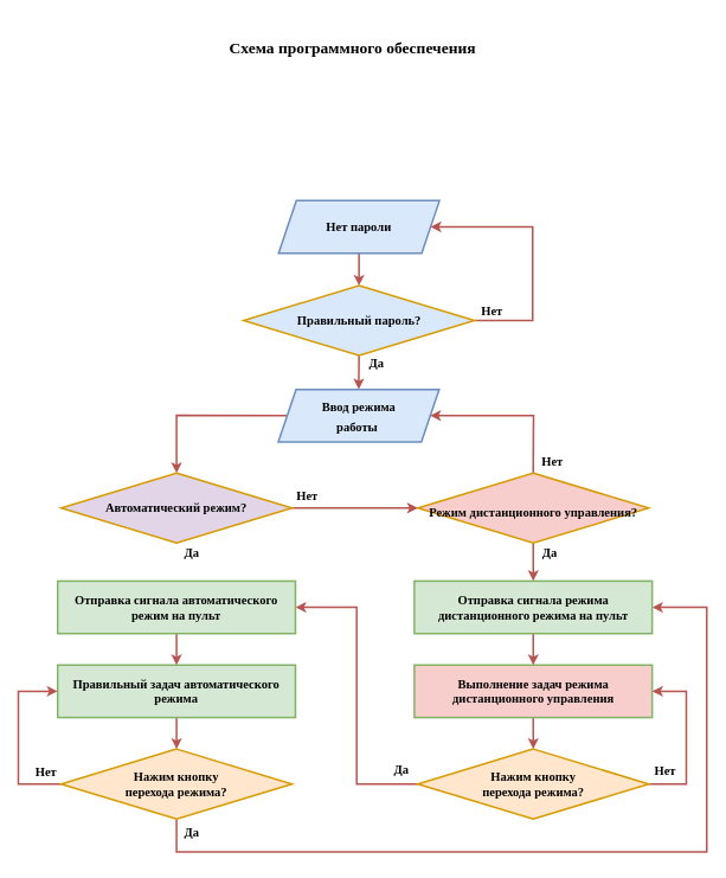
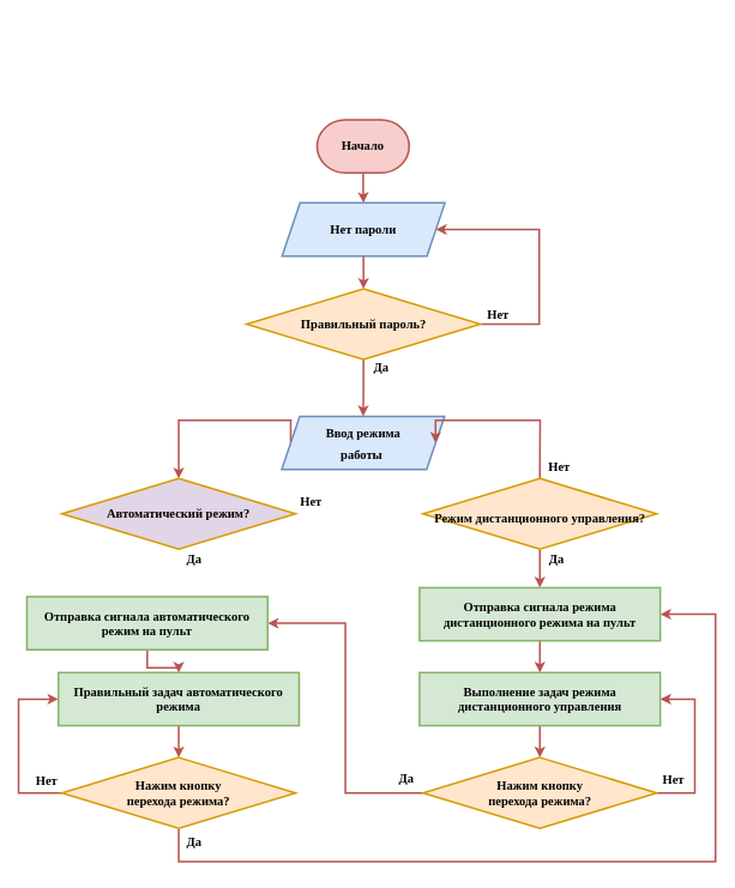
  <mxCell id="0" />
  <mxCell id="1" parent="0" />
  <mxCell id="2" style="edgeStyle=orthogonalEdgeStyle;rounded=0;orthogonalLoop=1;jettySize=auto;html=1;exitX=0.5;exitY=1;exitDx=0;exitDy=0;entryX=0.5;entryY=0;entryDx=0;entryDy=0;strokeWidth=2;fillColor=#f8cecc;strokeColor=#b85450;" parent="1" source="3" target="13" edge="1"><mxGeometry relative="1" as="geometry" /></mxCell>
  <mxCell id="3" value="&lt;h3&gt;&lt;font face=&quot;Verdana&quot;&gt;Нет пароли&lt;/font&gt;&lt;/h3&gt;" style="shape=parallelogram;perimeter=parallelogramPerimeter;whiteSpace=wrap;html=1;fixedSize=1;strokeWidth=2;fillColor=#dae8fc;strokeColor=#6c8ebf;" parent="1" vertex="1"><mxGeometry x="313" y="225.33" width="181.102" height="59.055" as="geometry" /></mxCell>
  <mxCell id="4" style="edgeStyle=orthogonalEdgeStyle;rounded=0;orthogonalLoop=1;jettySize=auto;html=1;exitX=0;exitY=0.5;exitDx=0;exitDy=0;entryX=0.5;entryY=0;entryDx=0;entryDy=0;strokeWidth=2;fillColor=#f8cecc;strokeColor=#b85450;" parent="1" source="5" target="10" edge="1"><mxGeometry relative="1" as="geometry"><Array as="points"><mxPoint x="324" y="467" /><mxPoint x="199" y="467" /><mxPoint x="199" y="534" /></Array></mxGeometry></mxCell>
- <mxCell id="5" value="&lt;h3&gt;&lt;font face=&quot;Verdana&quot;&gt;Ввод режима&lt;/font&gt;&lt;/h3&gt;&lt;h3 style=&quot;line-height: 0%;&quot;&gt;&lt;font face=&quot;Verdana&quot;&gt;работы&amp;nbsp;&lt;/font&gt;&lt;/h3&gt;" style="shape=parallelogram;perimeter=parallelogramPerimeter;whiteSpace=wrap;html=1;fixedSize=1;strokeWidth=2;fillColor=#dae8fc;strokeColor=#6c8ebf;spacingBottom=7;" parent="1" vertex="1"><mxGeometry x="312.627" y="437.677" width="181.102" height="59.055" as="geometry" /></mxCell>
+ <mxCell id="5" value="&lt;h3&gt;&lt;font face=&quot;Verdana&quot;&gt;Ввод режима&lt;/font&gt;&lt;/h3&gt;&lt;h3 style=&quot;line-height: 0%;&quot;&gt;&lt;font face=&quot;Verdana&quot;&gt;работы&amp;nbsp;&lt;/font&gt;&lt;/h3&gt;" style="shape=parallelogram;perimeter=parallelogramPerimeter;whiteSpace=wrap;html=1;fixedSize=1;strokeWidth=2;fillColor=#dae8fc;strokeColor=#6c8ebf;spacingBottom=7;" parent="1" vertex="1"><mxGeometry x="312.627" y="462.677" width="181.102" height="59.055" as="geometry" /></mxCell>
  <mxCell id="6" style="edgeStyle=orthogonalEdgeStyle;rounded=0;orthogonalLoop=1;jettySize=auto;html=1;exitX=0.5;exitY=1;exitDx=0;exitDy=0;entryX=0.5;entryY=0;entryDx=0;entryDy=0;strokeWidth=2;fillColor=#f8cecc;strokeColor=#b85450;" parent="1" source="8" target="37" edge="1"><mxGeometry relative="1" as="geometry" /></mxCell>
  <mxCell id="7" style="edgeStyle=orthogonalEdgeStyle;rounded=0;orthogonalLoop=1;jettySize=auto;html=1;exitX=0.5;exitY=0;exitDx=0;exitDy=0;entryX=1;entryY=0.5;entryDx=0;entryDy=0;strokeWidth=2;fillColor=#f8cecc;strokeColor=#b85450;" edge="1" parent="1" source="8" target="5"><mxGeometry relative="1" as="geometry"><Array as="points"><mxPoint x="600" y="514" /><mxPoint x="600" y="514" /><mxPoint x="600" y="467" /></Array></mxGeometry></mxCell>
- <mxCell id="8" value="&lt;h3&gt;&lt;font face=&quot;Verdana&quot;&gt;Режим дистанционного управления?&lt;/font&gt;&lt;/h3&gt;" style="rhombus;whiteSpace=wrap;html=1;strokeWidth=2;fillColor=#f8cecc;strokeColor=#d79b00;spacingBottom=-9;" parent="1" vertex="1"><mxGeometry x="469.76" y="531.86" width="259.842" height="78.74" as="geometry" /></mxCell>
- <mxCell id="9" style="edgeStyle=orthogonalEdgeStyle;rounded=0;orthogonalLoop=1;jettySize=auto;html=1;exitX=1;exitY=0.5;exitDx=0;exitDy=0;entryX=0;entryY=0.5;entryDx=0;entryDy=0;strokeWidth=2;fillColor=#f8cecc;strokeColor=#b85450;" parent="1" source="10" target="8" edge="1"><mxGeometry relative="1" as="geometry" /></mxCell>
+ <mxCell id="8" value="&lt;h3&gt;&lt;font face=&quot;Verdana&quot;&gt;Режим дистанционного управления?&lt;/font&gt;&lt;/h3&gt;" style="rhombus;whiteSpace=wrap;html=1;strokeWidth=2;fillColor=#ffe6cc;strokeColor=#d79b00;spacingBottom=-9;" parent="1" vertex="1"><mxGeometry x="469.76" y="531.86" width="259.842" height="78.74" as="geometry" /></mxCell>
  <mxCell id="10" value="&lt;h3&gt;&lt;font face=&quot;Verdana&quot;&gt;Автоматический режим?&lt;/font&gt;&lt;/h3&gt;" style="rhombus;whiteSpace=wrap;html=1;strokeWidth=2;fillColor=#e1d5e7;strokeColor=#d79b00;" parent="1" vertex="1"><mxGeometry x="68.187" y="531.857" width="259.842" height="78.74" as="geometry" /></mxCell>
  <mxCell id="11" style="edgeStyle=orthogonalEdgeStyle;rounded=0;orthogonalLoop=1;jettySize=auto;html=1;exitX=1;exitY=0.5;exitDx=0;exitDy=0;entryX=1;entryY=0.5;entryDx=0;entryDy=0;strokeWidth=2;fillColor=#f8cecc;strokeColor=#b85450;" parent="1" source="13" target="3" edge="1"><mxGeometry relative="1" as="geometry"><Array as="points"><mxPoint x="599" y="360" /><mxPoint x="599" y="255" /></Array></mxGeometry></mxCell>
  <mxCell id="12" style="edgeStyle=orthogonalEdgeStyle;rounded=0;orthogonalLoop=1;jettySize=auto;html=1;exitX=0.5;exitY=1;exitDx=0;exitDy=0;entryX=0.5;entryY=0;entryDx=0;entryDy=0;fillColor=#f8cecc;strokeColor=#b85450;strokeWidth=2;" edge="1" parent="1" source="13" target="5"><mxGeometry relative="1" as="geometry" /></mxCell>
- <mxCell id="13" value="&lt;h3&gt;&lt;font face=&quot;Verdana&quot;&gt;Правильный пароль?&lt;/font&gt;&lt;/h3&gt;" style="rhombus;whiteSpace=wrap;html=1;strokeWidth=2;fillColor=#dae8fc;strokeColor=#d79b00;" parent="1" vertex="1"><mxGeometry x="273.625" y="320.881" width="259.842" height="78.74" as="geometry" /></mxCell>
+ <mxCell id="13" value="&lt;h3&gt;&lt;font face=&quot;Verdana&quot;&gt;Правильный пароль?&lt;/font&gt;&lt;/h3&gt;" style="rhombus;whiteSpace=wrap;html=1;strokeWidth=2;fillColor=#ffe6cc;strokeColor=#d79b00;" parent="1" vertex="1"><mxGeometry x="273.625" y="320.881" width="259.842" height="78.74" as="geometry" /></mxCell>
  <mxCell id="14" style="edgeStyle=orthogonalEdgeStyle;rounded=0;orthogonalLoop=1;jettySize=auto;html=1;exitX=0.5;exitY=1;exitDx=0;exitDy=0;entryX=0.5;entryY=0;entryDx=0;entryDy=0;strokeWidth=2;fillColor=#f8cecc;strokeColor=#b85450;" parent="1" source="15" target="20" edge="1"><mxGeometry relative="1" as="geometry" /></mxCell>
  <mxCell id="15" value="&lt;h3&gt;&lt;font face=&quot;Verdana&quot;&gt;Правильный задач автоматического режима&lt;/font&gt;&lt;/h3&gt;" style="rounded=0;whiteSpace=wrap;html=1;strokeWidth=2;fillColor=#d5e8d4;strokeColor=#82b366;" parent="1" vertex="1"><mxGeometry x="64.25" y="747.88" width="267.716" height="59.055" as="geometry" /></mxCell>
  <mxCell id="16" style="edgeStyle=orthogonalEdgeStyle;rounded=0;orthogonalLoop=1;jettySize=auto;html=1;exitX=0.5;exitY=1;exitDx=0;exitDy=0;entryX=0.5;entryY=0;entryDx=0;entryDy=0;strokeWidth=2;fillColor=#f8cecc;strokeColor=#b85450;" parent="1" source="17" target="23" edge="1"><mxGeometry relative="1" as="geometry" /></mxCell>
- <mxCell id="17" value="&lt;h3&gt;&lt;font face=&quot;Verdana&quot;&gt;Выполнение задач режима дистанционного управления&lt;/font&gt;&lt;/h3&gt;" style="rounded=0;whiteSpace=wrap;html=1;strokeWidth=2;fillColor=#f8cecc;strokeColor=#82b366;" parent="1" vertex="1"><mxGeometry x="465.827" y="747.877" width="267.716" height="59.055" as="geometry" /></mxCell>
+ <mxCell id="17" value="&lt;h3&gt;&lt;font face=&quot;Verdana&quot;&gt;Выполнение задач режима дистанционного управления&lt;/font&gt;&lt;/h3&gt;" style="rounded=0;whiteSpace=wrap;html=1;strokeWidth=2;fillColor=#d5e8d4;strokeColor=#82b366;" parent="1" vertex="1"><mxGeometry x="465.827" y="747.877" width="267.716" height="59.055" as="geometry" /></mxCell>
  <mxCell id="18" style="edgeStyle=orthogonalEdgeStyle;rounded=0;orthogonalLoop=1;jettySize=auto;html=1;exitX=0;exitY=0.5;exitDx=0;exitDy=0;entryX=0;entryY=0.5;entryDx=0;entryDy=0;strokeWidth=2;fillColor=#f8cecc;strokeColor=#b85450;" parent="1" source="20" target="15" edge="1"><mxGeometry relative="1" as="geometry"><Array as="points"><mxPoint x="20" y="882" /><mxPoint x="20" y="777" /></Array></mxGeometry></mxCell>
  <mxCell id="19" style="edgeStyle=orthogonalEdgeStyle;rounded=0;orthogonalLoop=1;jettySize=auto;html=1;exitX=0.5;exitY=1;exitDx=0;exitDy=0;entryX=1;entryY=0.5;entryDx=0;entryDy=0;fillColor=#f8cecc;strokeColor=#b85450;strokeWidth=2;" parent="1" source="20" target="37" edge="1"><mxGeometry relative="1" as="geometry"><Array as="points"><mxPoint x="198" y="958" /><mxPoint x="795" y="958" /><mxPoint x="795" y="683" /></Array></mxGeometry></mxCell>
  <mxCell id="20" value="&lt;h3 style=&quot;line-height: 20%;&quot;&gt;&lt;font face=&quot;Verdana&quot;&gt;Нажим кнопку&lt;/font&gt;&lt;/h3&gt;&lt;h3 style=&quot;line-height: 20%;&quot;&gt;&lt;font face=&quot;Verdana&quot;&gt;перехода режима?&lt;/font&gt;&lt;/h3&gt;" style="rhombus;whiteSpace=wrap;html=1;strokeWidth=2;fillColor=#ffe6cc;strokeColor=#d79b00;" parent="1" vertex="1"><mxGeometry x="68.184" y="842.374" width="259.842" height="78.74" as="geometry" /></mxCell>
  <mxCell id="21" style="edgeStyle=orthogonalEdgeStyle;rounded=0;orthogonalLoop=1;jettySize=auto;html=1;exitX=0;exitY=0.5;exitDx=0;exitDy=0;entryX=1;entryY=0.5;entryDx=0;entryDy=0;strokeWidth=2;fillColor=#f8cecc;strokeColor=#b85450;" parent="1" source="23" target="35" edge="1"><mxGeometry relative="1" as="geometry" /></mxCell>
  <mxCell id="22" style="edgeStyle=orthogonalEdgeStyle;rounded=0;orthogonalLoop=1;jettySize=auto;html=1;exitX=1;exitY=0.5;exitDx=0;exitDy=0;entryX=1;entryY=0.5;entryDx=0;entryDy=0;fillColor=#f8cecc;strokeColor=#b85450;strokeWidth=2;" parent="1" source="23" target="17" edge="1"><mxGeometry relative="1" as="geometry"><Array as="points"><mxPoint x="772" y="882" /><mxPoint x="772" y="777" /></Array></mxGeometry></mxCell>
  <mxCell id="23" value="&lt;h3 style=&quot;line-height: 20%;&quot;&gt;&lt;font face=&quot;Verdana&quot;&gt;Нажим кнопку&lt;/font&gt;&lt;/h3&gt;&lt;h3 style=&quot;line-height: 20%;&quot;&gt;&lt;font face=&quot;Verdana&quot;&gt;перехода режима?&lt;/font&gt;&lt;/h3&gt;" style="rhombus;whiteSpace=wrap;html=1;strokeWidth=2;fillColor=#ffe6cc;strokeColor=#d79b00;" parent="1" vertex="1"><mxGeometry x="469.761" y="842.371" width="259.842" height="78.74" as="geometry" /></mxCell>
  <mxCell id="24" value="&lt;h3&gt;&lt;font face=&quot;Verdana&quot;&gt;Нет&lt;/font&gt;&lt;/h3&gt;" style="text;html=1;align=center;verticalAlign=middle;resizable=0;points=[];autosize=1;strokeColor=none;fillColor=none;strokeWidth=2;" parent="1" vertex="1"><mxGeometry x="527.661" y="319.565" width="51.181" height="59.055" as="geometry" /></mxCell>
  <mxCell id="25" value="&lt;h3&gt;&lt;font face=&quot;Verdana&quot;&gt;Нет&lt;/font&gt;&lt;/h3&gt;" style="text;html=1;align=center;verticalAlign=middle;resizable=0;points=[];autosize=1;strokeColor=none;fillColor=none;strokeWidth=2;" parent="1" vertex="1"><mxGeometry x="318.998" y="528.482" width="51.181" height="59.055" as="geometry" /></mxCell>
  <mxCell id="26" value="&lt;h3&gt;&lt;font face=&quot;Verdana&quot;&gt;Нет&lt;/font&gt;&lt;/h3&gt;" style="text;html=1;align=center;verticalAlign=middle;resizable=0;points=[];autosize=1;strokeColor=none;fillColor=none;strokeWidth=2;" parent="1" vertex="1"><mxGeometry x="595.735" y="489.109" width="51.181" height="59.055" as="geometry" /></mxCell>
  <mxCell id="27" value="&lt;h3&gt;&lt;font face=&quot;Verdana&quot;&gt;Да&lt;/font&gt;&lt;/h3&gt;" style="text;html=1;align=center;verticalAlign=middle;resizable=0;points=[];autosize=1;strokeColor=none;fillColor=none;strokeWidth=2;" parent="1" vertex="1"><mxGeometry x="401.678" y="378.622" width="43.307" height="59.055" as="geometry" /></mxCell>
  <mxCell id="28" value="&lt;h3&gt;&lt;font face=&quot;Verdana&quot;&gt;Да&lt;/font&gt;&lt;/h3&gt;" style="text;html=1;align=center;verticalAlign=middle;resizable=0;points=[];autosize=1;strokeColor=none;fillColor=none;strokeWidth=2;" parent="1" vertex="1"><mxGeometry x="596.735" y="591.469" width="43.307" height="59.055" as="geometry" /></mxCell>
  <mxCell id="29" value="&lt;h3&gt;&lt;font face=&quot;Verdana&quot;&gt;Да&lt;/font&gt;&lt;/h3&gt;" style="text;html=1;align=center;verticalAlign=middle;resizable=0;points=[];autosize=1;strokeWidth=2;" parent="1" vertex="1"><mxGeometry x="193.012" y="591.466" width="43.307" height="59.055" as="geometry" /></mxCell>
  <mxCell id="30" value="&lt;h3&gt;&lt;font face=&quot;Verdana&quot;&gt;Да&lt;/font&gt;&lt;/h3&gt;" style="text;html=1;align=center;verticalAlign=middle;resizable=0;points=[];autosize=1;strokeColor=none;fillColor=none;strokeWidth=2;" parent="1" vertex="1"><mxGeometry x="429.422" y="835.566" width="43.307" height="59.055" as="geometry" /></mxCell>
  <mxCell id="31" value="&lt;h3&gt;&lt;font face=&quot;Verdana&quot;&gt;Да&lt;/font&gt;&lt;/h3&gt;" style="text;html=1;align=center;verticalAlign=middle;resizable=0;points=[];autosize=1;strokeColor=none;fillColor=none;strokeWidth=2;" parent="1" vertex="1"><mxGeometry x="193.009" y="906.433" width="43.307" height="59.055" as="geometry" /></mxCell>
  <mxCell id="32" value="&lt;h3&gt;&lt;font face=&quot;Verdana&quot;&gt;Нет&lt;/font&gt;&lt;/h3&gt;" style="text;html=1;align=center;verticalAlign=middle;resizable=0;points=[];autosize=1;strokeColor=none;fillColor=none;strokeWidth=2;" parent="1" vertex="1"><mxGeometry x="25.785" y="838.809" width="51.181" height="59.055" as="geometry" /></mxCell>
  <mxCell id="33" value="&lt;h3&gt;&lt;font face=&quot;Verdana&quot;&gt;Нет&lt;/font&gt;&lt;/h3&gt;" style="text;html=1;align=center;verticalAlign=middle;resizable=0;points=[];autosize=1;strokeColor=none;fillColor=none;strokeWidth=2;" parent="1" vertex="1"><mxGeometry x="722.572" y="837.806" width="51.181" height="59.055" as="geometry" /></mxCell>
  <mxCell id="34" style="edgeStyle=orthogonalEdgeStyle;rounded=0;orthogonalLoop=1;jettySize=auto;html=1;exitX=0.5;exitY=1;exitDx=0;exitDy=0;entryX=0.5;entryY=0;entryDx=0;entryDy=0;strokeWidth=2;fillColor=#f8cecc;strokeColor=#b85450;" parent="1" source="35" target="15" edge="1"><mxGeometry relative="1" as="geometry" /></mxCell>
- <mxCell id="35" value="&lt;h3&gt;&lt;font face=&quot;Verdana&quot;&gt;Отправка сигнала автоматического режим на пульт&lt;/font&gt;&lt;/h3&gt;" style="rounded=0;whiteSpace=wrap;html=1;strokeWidth=2;fillColor=#d5e8d4;strokeColor=#82b366;" parent="1" vertex="1"><mxGeometry x="64.247" y="653.397" width="267.716" height="59.055" as="geometry" /></mxCell>
+ <mxCell id="35" value="&lt;h3&gt;&lt;font face=&quot;Verdana&quot;&gt;Отправка сигнала автоматического режим на пульт&lt;/font&gt;&lt;/h3&gt;" style="rounded=0;whiteSpace=wrap;html=1;strokeWidth=2;fillColor=#d5e8d4;strokeColor=#82b366;" parent="1" vertex="1"><mxGeometry x="29.247" y="663.397" width="267.716" height="59.055" as="geometry" /></mxCell>
  <mxCell id="36" style="edgeStyle=orthogonalEdgeStyle;rounded=0;orthogonalLoop=1;jettySize=auto;html=1;exitX=0.5;exitY=1;exitDx=0;exitDy=0;strokeWidth=2;fillColor=#f8cecc;strokeColor=#b85450;" parent="1" source="37" target="17" edge="1"><mxGeometry relative="1" as="geometry" /></mxCell>
  <mxCell id="37" value="&lt;h3&gt;&lt;font face=&quot;Verdana&quot;&gt;Отправка сигнала режима дистанционного режима на пульт&lt;/font&gt;&lt;/h3&gt;" style="rounded=0;whiteSpace=wrap;html=1;strokeWidth=2;fillColor=#d5e8d4;strokeColor=#82b366;" parent="1" vertex="1"><mxGeometry x="465.824" y="653.394" width="267.716" height="59.055" as="geometry" /></mxCell>
- <mxCell id="38" value="&lt;h2&gt;&lt;font face=&quot;Verdana&quot;&gt;Схема программного обеспечения&lt;/font&gt;&lt;/h2&gt;" style="text;html=1;align=center;verticalAlign=middle;resizable=0;points=[];autosize=1;strokeColor=none;fillColor=none;" parent="1" vertex="1"><mxGeometry x="205.02" y="20.606" width="381.889" height="66.929" as="geometry" /></mxCell>
+ <mxCell id="39" style="edgeStyle=orthogonalEdgeStyle;rounded=0;orthogonalLoop=1;jettySize=auto;html=1;exitX=0.5;exitY=1;exitDx=0;exitDy=0;exitPerimeter=0;fillColor=#f8cecc;strokeColor=#b85450;strokeWidth=2;" edge="1" parent="1" source="40" target="3"><mxGeometry relative="1" as="geometry" /></mxCell>
+ <mxCell id="40" value="&lt;h3 style=&quot;border-color: var(--border-color);&quot;&gt;&lt;font style=&quot;border-color: var(--border-color);&quot; face=&quot;Verdana&quot;&gt;Начало&lt;/font&gt;&lt;/h3&gt;" style="strokeWidth=2;html=1;shape=mxgraph.flowchart.terminator;whiteSpace=wrap;fillColor=#f8cecc;strokeColor=#b85450;" parent="1" vertex="1"><mxGeometry x="352" y="132.78" width="102.362" height="59.055" as="geometry" /></mxCell>
